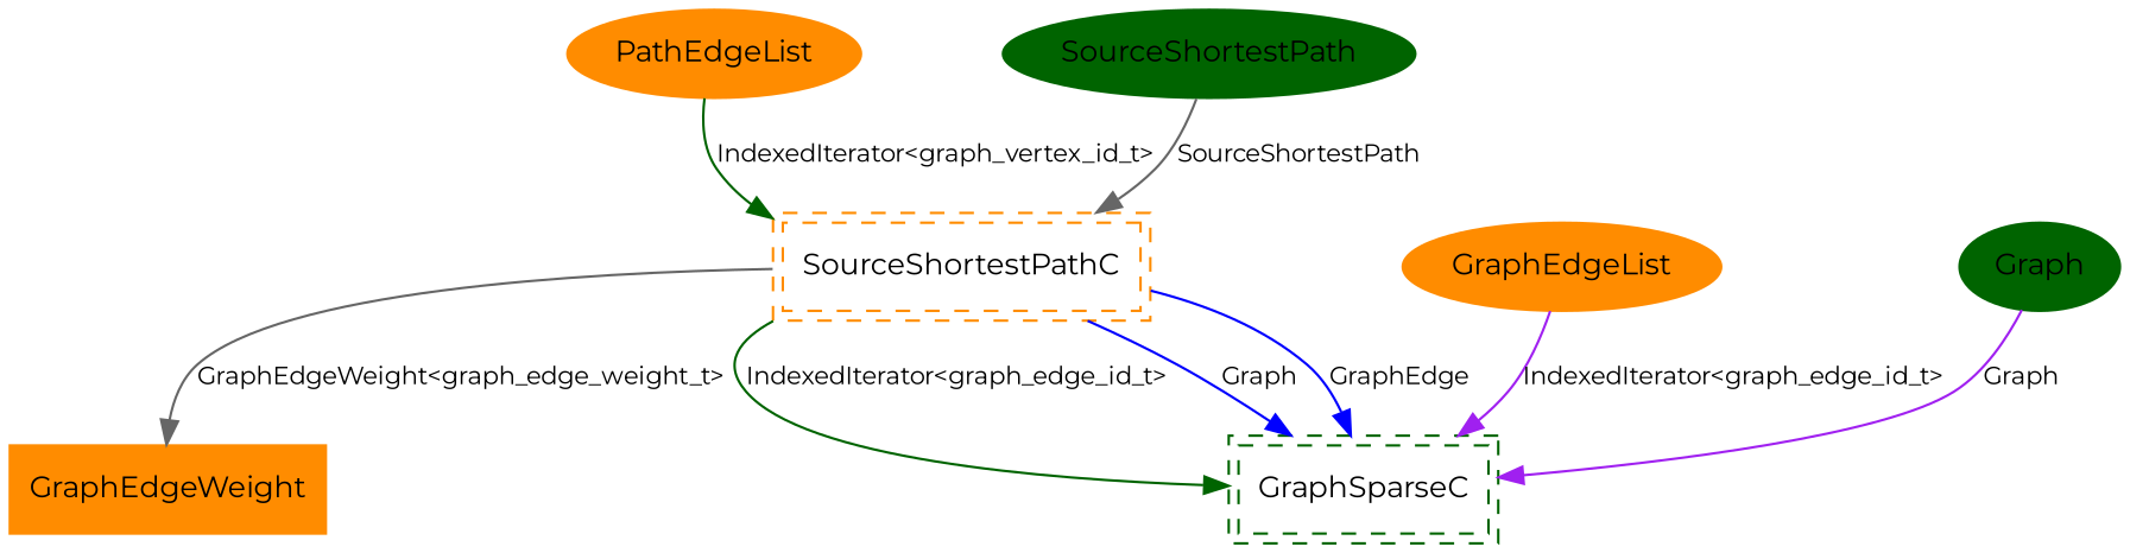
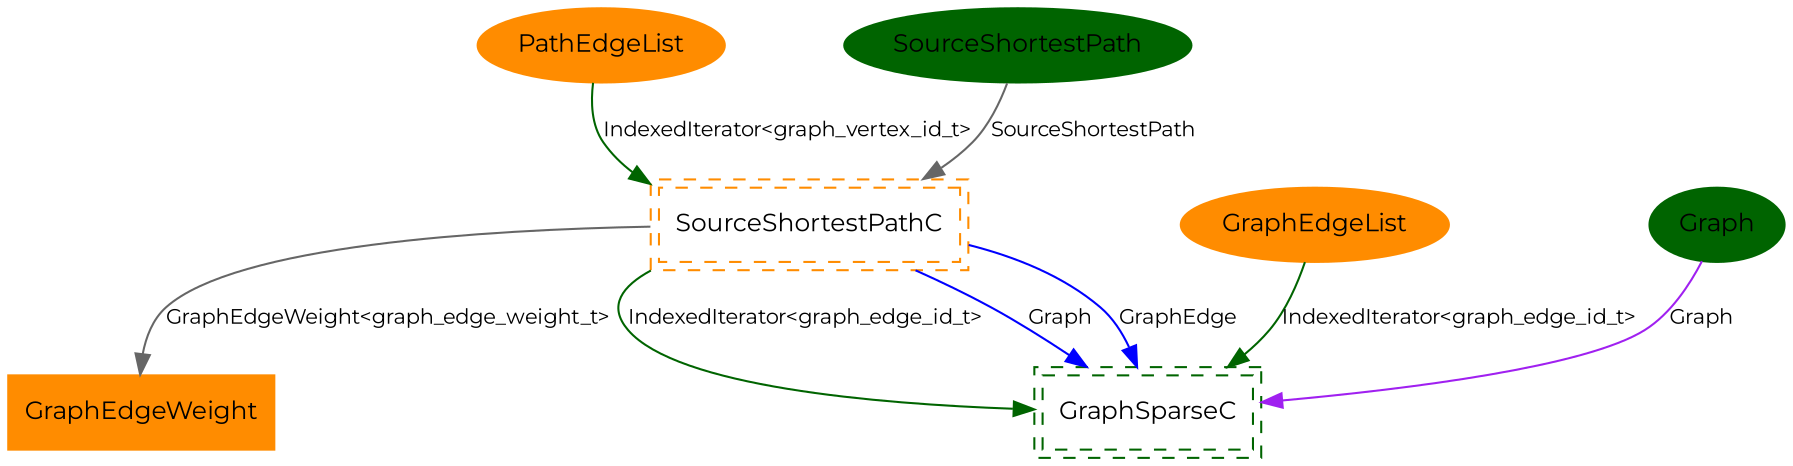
  digraph {
    fontname=Montserrat
    node [color=darkorange fontname=Montserrat fontsize=12 shape=ellipse style=filled]
    edge [color=purple fontname=Montserrat fontsize=10]
    n1 [color=darkgreen label="Graph"]
    n2 [color=darkgreen label=GraphSparseC peripheries=2 shape=box style=dashed]
    n3 [label=PathEdgeList]
    n4 [label=SourceShortestPathC peripheries=2 shape=box style=dashed]
    n5 [label=GraphEdgeWeight shape=box]
    n6 [color=darkgreen label=SourceShortestPath]
    n7 [label=GraphEdgeList]
    n1 -> n2 [label="Graph"]
    n3 -> n4 [color=darkgreen label="IndexedIterator<graph_vertex_id_t>"]
    n4 -> n2 [color=blue label="Graph"]
    n4 -> n2 [color=blue label=GraphEdge]
    n4 -> n2 [color=darkgreen label="IndexedIterator<graph_edge_id_t>"]
    n4 -> n5 [color=gray40 label="GraphEdgeWeight<graph_edge_weight_t>"]
    n6 -> n4 [color=gray40 label=SourceShortestPath]
-   n7 -> n2 [label="IndexedIterator<graph_edge_id_t>"]
+   n7 -> n2 [color=darkgreen label="IndexedIterator<graph_edge_id_t>"]
  }
